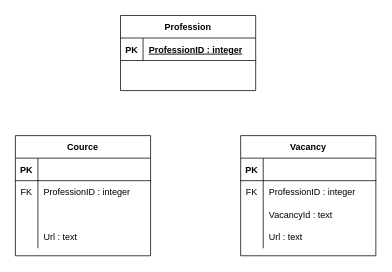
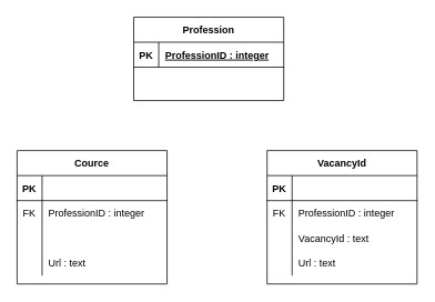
  <mxCell id="0" />
  <mxCell id="1" parent="0" />
  <mxCell id="2" value="Profession" style="shape=table;startSize=30;container=1;collapsible=1;childLayout=tableLayout;fixedRows=1;rowLines=0;fontStyle=1;align=center;resizeLast=1;" vertex="1" parent="1"><mxGeometry x="160" y="20" width="180" height="100" as="geometry" /></mxCell>
  <mxCell id="3" value="" style="shape=partialRectangle;collapsible=0;dropTarget=0;pointerEvents=0;fillColor=none;top=0;left=0;bottom=1;right=0;points=[[0,0.5],[1,0.5]];portConstraint=eastwest;" vertex="1" parent="2"><mxGeometry y="30" width="180" height="30" as="geometry" /></mxCell>
  <mxCell id="4" value="PK" style="shape=partialRectangle;connectable=0;fillColor=none;top=0;left=0;bottom=0;right=0;fontStyle=1;overflow=hidden;" vertex="1" parent="3"><mxGeometry width="30" height="30" as="geometry" /></mxCell>
  <mxCell id="5" value="ProfessionID : integer" style="shape=partialRectangle;connectable=0;fillColor=none;top=0;left=0;bottom=0;right=0;align=left;spacingLeft=6;fontStyle=5;overflow=hidden;" vertex="1" parent="3"><mxGeometry x="30" width="150" height="30" as="geometry" /></mxCell>
  <mxCell id="6" value="" style="shape=partialRectangle;collapsible=0;dropTarget=0;pointerEvents=0;fillColor=none;top=0;left=0;bottom=0;right=0;points=[[0,0.5],[1,0.5]];portConstraint=eastwest;" vertex="1" parent="2"><mxGeometry y="60" width="180" height="30" as="geometry" /></mxCell>
  <mxCell id="7" value="" style="shape=partialRectangle;connectable=0;fillColor=none;top=0;left=0;bottom=0;right=0;editable=1;overflow=hidden;" vertex="1" parent="6"><mxGeometry width="30" height="30" as="geometry" /></mxCell>
  <mxCell id="8" value="Cource" style="shape=table;startSize=30;container=1;collapsible=1;childLayout=tableLayout;fixedRows=1;rowLines=0;fontStyle=1;align=center;resizeLast=1;" vertex="1" parent="1"><mxGeometry x="20" y="180" width="180" height="160" as="geometry" /></mxCell>
  <mxCell id="9" value="" style="shape=partialRectangle;collapsible=0;dropTarget=0;pointerEvents=0;fillColor=none;top=0;left=0;bottom=1;right=0;points=[[0,0.5],[1,0.5]];portConstraint=eastwest;" vertex="1" parent="8"><mxGeometry y="30" width="180" height="30" as="geometry" /></mxCell>
  <mxCell id="10" value="PK" style="shape=partialRectangle;connectable=0;fillColor=none;top=0;left=0;bottom=0;right=0;fontStyle=1;overflow=hidden;" vertex="1" parent="9"><mxGeometry width="30" height="30" as="geometry" /></mxCell>
  <mxCell id="11" value="" style="shape=partialRectangle;collapsible=0;dropTarget=0;pointerEvents=0;fillColor=none;top=0;left=0;bottom=0;right=0;points=[[0,0.5],[1,0.5]];portConstraint=eastwest;" vertex="1" parent="8"><mxGeometry y="60" width="180" height="30" as="geometry" /></mxCell>
  <mxCell id="12" value="FK" style="shape=partialRectangle;connectable=0;fillColor=none;top=0;left=0;bottom=0;right=0;fontStyle=0;overflow=hidden;" vertex="1" parent="11"><mxGeometry width="30" height="30" as="geometry" /></mxCell>
  <mxCell id="13" value="ProfessionID : integer" style="shape=partialRectangle;connectable=0;fillColor=none;top=0;left=0;bottom=0;right=0;align=left;spacingLeft=6;fontStyle=0;overflow=hidden;" vertex="1" parent="11"><mxGeometry x="30" width="150" height="30" as="geometry" /></mxCell>
  <mxCell id="14" value="" style="shape=partialRectangle;collapsible=0;dropTarget=0;pointerEvents=0;fillColor=none;top=0;left=0;bottom=0;right=0;points=[[0,0.5],[1,0.5]];portConstraint=eastwest;" vertex="1" parent="8"><mxGeometry y="90" width="180" height="30" as="geometry" /></mxCell>
  <mxCell id="15" value="" style="shape=partialRectangle;connectable=0;fillColor=none;top=0;left=0;bottom=0;right=0;editable=1;overflow=hidden;" vertex="1" parent="14"><mxGeometry width="30" height="30" as="geometry" /></mxCell>
  <mxCell id="16" value="" style="shape=partialRectangle;collapsible=0;dropTarget=0;pointerEvents=0;fillColor=none;top=0;left=0;bottom=0;right=0;points=[[0,0.5],[1,0.5]];portConstraint=eastwest;" vertex="1" parent="8"><mxGeometry y="120" width="180" height="30" as="geometry" /></mxCell>
  <mxCell id="17" value="" style="shape=partialRectangle;connectable=0;fillColor=none;top=0;left=0;bottom=0;right=0;editable=1;overflow=hidden;" vertex="1" parent="16"><mxGeometry width="30" height="30" as="geometry" /></mxCell>
  <mxCell id="18" value="Url : text" style="shape=partialRectangle;connectable=0;fillColor=none;top=0;left=0;bottom=0;right=0;align=left;spacingLeft=6;overflow=hidden;" vertex="1" parent="16"><mxGeometry x="30" width="150" height="30" as="geometry" /></mxCell>
- <mxCell id="19" value="Vacancy" style="shape=table;startSize=30;container=1;collapsible=1;childLayout=tableLayout;fixedRows=1;rowLines=0;fontStyle=1;align=center;resizeLast=1;" vertex="1" parent="1"><mxGeometry x="320" y="180" width="180" height="160" as="geometry" /></mxCell>
+ <mxCell id="19" value="VacancyId" style="shape=table;startSize=30;container=1;collapsible=1;childLayout=tableLayout;fixedRows=1;rowLines=0;fontStyle=1;align=center;resizeLast=1;" vertex="1" parent="1"><mxGeometry x="320" y="180" width="180" height="160" as="geometry" /></mxCell>
  <mxCell id="20" value="" style="shape=partialRectangle;collapsible=0;dropTarget=0;pointerEvents=0;fillColor=none;top=0;left=0;bottom=1;right=0;points=[[0,0.5],[1,0.5]];portConstraint=eastwest;" vertex="1" parent="19"><mxGeometry y="30" width="180" height="30" as="geometry" /></mxCell>
  <mxCell id="21" value="PK" style="shape=partialRectangle;connectable=0;fillColor=none;top=0;left=0;bottom=0;right=0;fontStyle=1;overflow=hidden;" vertex="1" parent="20"><mxGeometry width="30" height="30" as="geometry" /></mxCell>
  <mxCell id="22" value="" style="shape=partialRectangle;collapsible=0;dropTarget=0;pointerEvents=0;fillColor=none;top=0;left=0;bottom=0;right=0;points=[[0,0.5],[1,0.5]];portConstraint=eastwest;" vertex="1" parent="19"><mxGeometry y="60" width="180" height="30" as="geometry" /></mxCell>
  <mxCell id="23" value="FK" style="shape=partialRectangle;connectable=0;fillColor=none;top=0;left=0;bottom=0;right=0;fontStyle=0;overflow=hidden;" vertex="1" parent="22"><mxGeometry width="30" height="30" as="geometry" /></mxCell>
  <mxCell id="24" value="ProfessionID : integer" style="shape=partialRectangle;connectable=0;fillColor=none;top=0;left=0;bottom=0;right=0;align=left;spacingLeft=6;fontStyle=0;overflow=hidden;" vertex="1" parent="22"><mxGeometry x="30" width="150" height="30" as="geometry" /></mxCell>
  <mxCell id="25" value="" style="shape=partialRectangle;collapsible=0;dropTarget=0;pointerEvents=0;fillColor=none;top=0;left=0;bottom=0;right=0;points=[[0,0.5],[1,0.5]];portConstraint=eastwest;" vertex="1" parent="19"><mxGeometry y="90" width="180" height="30" as="geometry" /></mxCell>
  <mxCell id="26" value="" style="shape=partialRectangle;connectable=0;fillColor=none;top=0;left=0;bottom=0;right=0;editable=1;overflow=hidden;" vertex="1" parent="25"><mxGeometry width="30" height="30" as="geometry" /></mxCell>
  <mxCell id="27" value="VacancyId : text" style="shape=partialRectangle;connectable=0;fillColor=none;top=0;left=0;bottom=0;right=0;align=left;spacingLeft=6;overflow=hidden;" vertex="1" parent="25"><mxGeometry x="30" width="150" height="30" as="geometry" /></mxCell>
  <mxCell id="28" value="" style="shape=partialRectangle;collapsible=0;dropTarget=0;pointerEvents=0;fillColor=none;top=0;left=0;bottom=0;right=0;points=[[0,0.5],[1,0.5]];portConstraint=eastwest;" vertex="1" parent="19"><mxGeometry y="120" width="180" height="30" as="geometry" /></mxCell>
  <mxCell id="29" value="" style="shape=partialRectangle;connectable=0;fillColor=none;top=0;left=0;bottom=0;right=0;editable=1;overflow=hidden;" vertex="1" parent="28"><mxGeometry width="30" height="30" as="geometry" /></mxCell>
  <mxCell id="30" value="Url : text" style="shape=partialRectangle;connectable=0;fillColor=none;top=0;left=0;bottom=0;right=0;align=left;spacingLeft=6;overflow=hidden;" vertex="1" parent="28"><mxGeometry x="30" width="150" height="30" as="geometry" /></mxCell>
